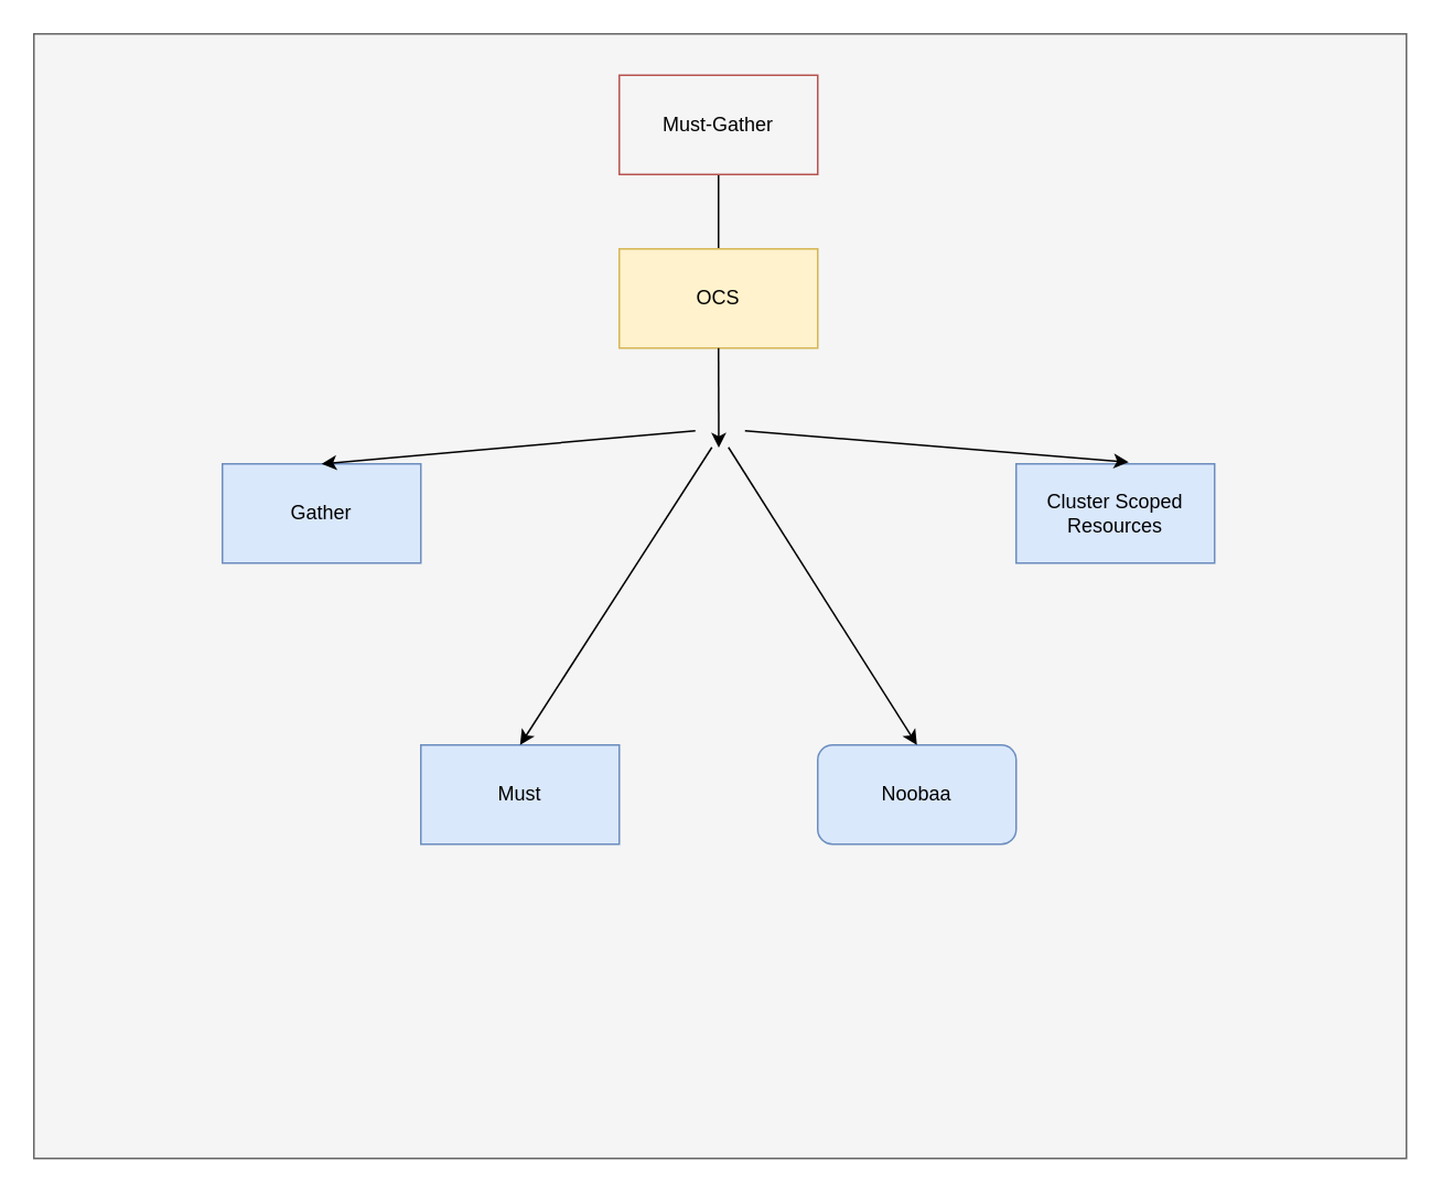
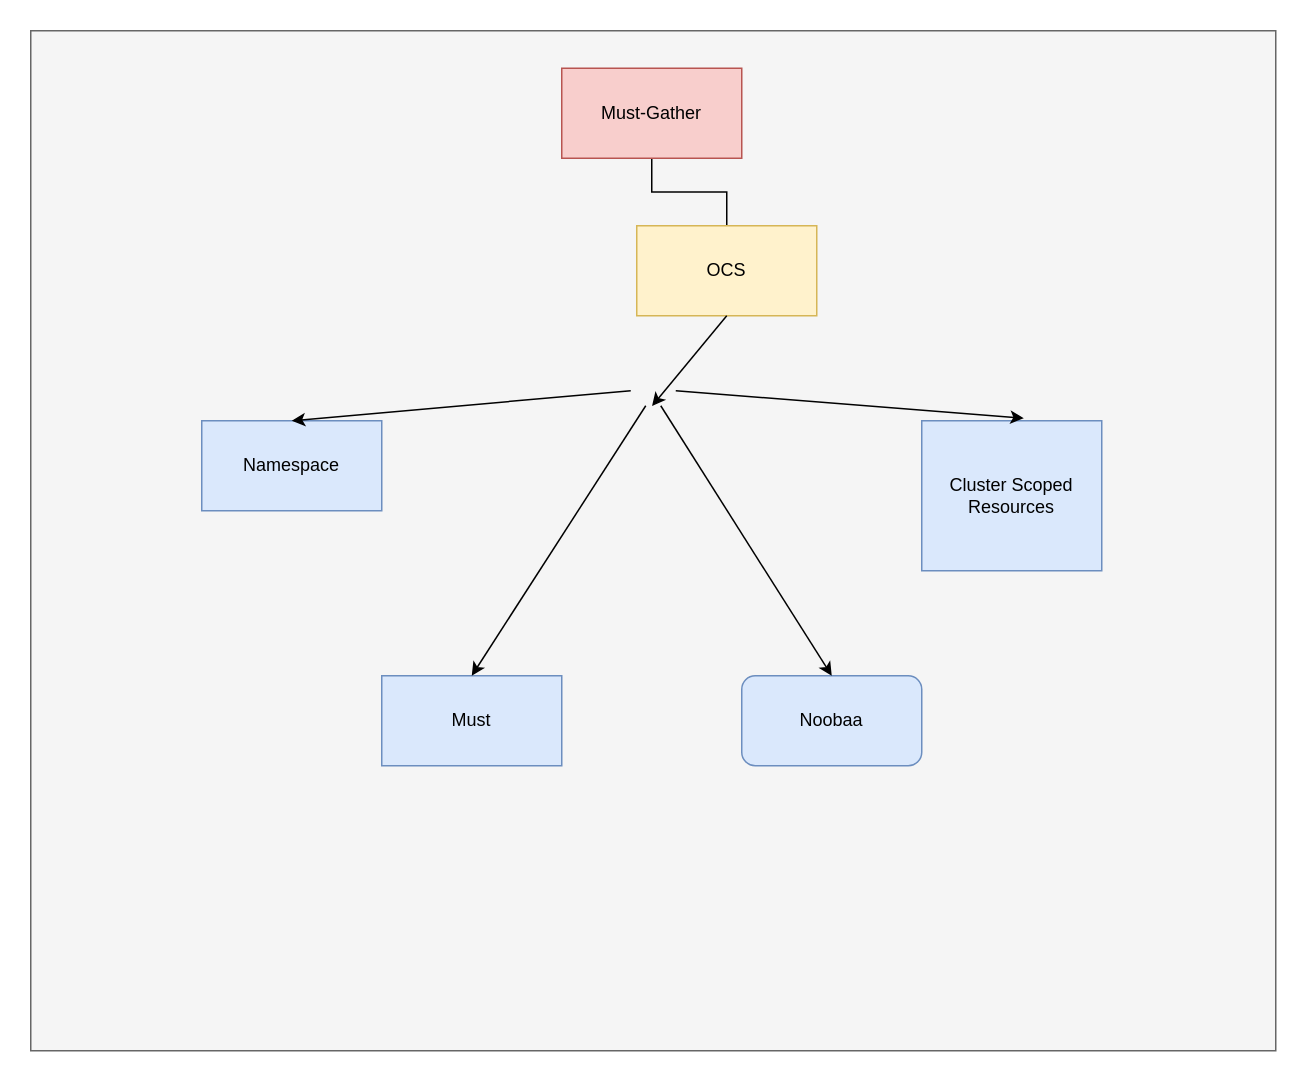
  <mxCell id="0" />
  <mxCell id="1" parent="0" />
  <mxCell id="2" value="" style="rounded=0;whiteSpace=wrap;html=1;fillColor=#f5f5f5;strokeColor=#666666;fontColor=#333333;" vertex="1" parent="1"><mxGeometry y="20" width="830" height="680" as="geometry" x="20" /></mxCell>
  <mxCell id="3" value="" style="edgeStyle=orthogonalEdgeStyle;rounded=0;orthogonalLoop=1;jettySize=auto;html=1;endArrow=none;" edge="1" parent="1" source="4" target="5"><mxGeometry relative="1" as="geometry" /></mxCell>
- <mxCell id="4" value="Must-Gather" style="rounded=0;whiteSpace=wrap;html=1;fillColor=#f5f5f5;strokeColor=#b85450;" vertex="1" parent="1"><mxGeometry x="374" y="45" width="120" height="60" as="geometry" /></mxCell>
- <mxCell id="5" value="OCS" style="rounded=0;whiteSpace=wrap;html=1;fillColor=#fff2cc;strokeColor=#d6b656;" vertex="1" parent="1"><mxGeometry x="374" y="150" width="120" height="60" as="geometry" /></mxCell>
- <mxCell id="6" value="Gather" style="rounded=0;whiteSpace=wrap;html=1;fillColor=#dae8fc;strokeColor=#6c8ebf;" vertex="1" parent="1"><mxGeometry x="134" y="280" width="120" height="60" as="geometry" /></mxCell>
- <mxCell id="7" value="Cluster Scoped&lt;br&gt;Resources" style="rounded=0;whiteSpace=wrap;html=1;fillColor=#dae8fc;strokeColor=#6c8ebf;" vertex="1" parent="1"><mxGeometry x="614" y="280" width="120" height="60" as="geometry" /></mxCell>
+ <mxCell id="4" value="Must-Gather" style="rounded=0;whiteSpace=wrap;html=1;fillColor=#f8cecc;strokeColor=#b85450;" vertex="1" parent="1"><mxGeometry x="374" y="45" width="120" height="60" as="geometry" /></mxCell>
+ <mxCell id="5" value="OCS" style="rounded=0;whiteSpace=wrap;html=1;fillColor=#fff2cc;strokeColor=#d6b656;" vertex="1" parent="1"><mxGeometry x="424" y="150" width="120" height="60" as="geometry" /></mxCell>
+ <mxCell id="6" value="Namespace" style="rounded=0;whiteSpace=wrap;html=1;fillColor=#dae8fc;strokeColor=#6c8ebf;" vertex="1" parent="1"><mxGeometry x="134" y="280" width="120" height="60" as="geometry" /></mxCell>
+ <mxCell id="7" value="Cluster Scoped&lt;br&gt;Resources" style="rounded=0;whiteSpace=wrap;html=1;fillColor=#dae8fc;strokeColor=#6c8ebf;" vertex="1" parent="1"><mxGeometry x="614" y="280" width="120" height="100" as="geometry" /></mxCell>
  <mxCell id="8" value="Must" style="rounded=0;whiteSpace=wrap;html=1;fillColor=#dae8fc;strokeColor=#6c8ebf;" vertex="1" parent="1"><mxGeometry x="254" y="450" width="120" height="60" as="geometry" /></mxCell>
  <mxCell id="9" value="Noobaa" style="whiteSpace=wrap;html=1;fillColor=#dae8fc;strokeColor=#6c8ebf;rounded=1;" vertex="1" parent="1"><mxGeometry x="494" y="450" width="120" height="60" as="geometry" /></mxCell>
  <mxCell id="10" value="" style="endArrow=classic;html=1;exitX=0.5;exitY=1;exitDx=0;exitDy=0;entryX=0.499;entryY=0.368;entryDx=0;entryDy=0;entryPerimeter=0;" edge="1" parent="1" source="5" target="2"><mxGeometry width="50" height="50" relative="1" as="geometry"><mxPoint x="410" y="350" as="sourcePoint" /><mxPoint x="460" y="300" as="targetPoint" /></mxGeometry></mxCell>
  <mxCell id="11" value="" style="endArrow=classic;html=1;entryX=0.5;entryY=0;entryDx=0;entryDy=0;" edge="1" parent="1" target="6"><mxGeometry width="50" height="50" relative="1" as="geometry"><mxPoint x="420" y="260" as="sourcePoint" /><mxPoint x="460" y="300" as="targetPoint" /></mxGeometry></mxCell>
  <mxCell id="12" value="" style="endArrow=classic;html=1;entryX=0.5;entryY=0;entryDx=0;entryDy=0;" edge="1" parent="1" target="8"><mxGeometry width="50" height="50" relative="1" as="geometry"><mxPoint x="430" y="270" as="sourcePoint" /><mxPoint x="460" y="300" as="targetPoint" /></mxGeometry></mxCell>
  <mxCell id="13" value="" style="endArrow=classic;html=1;entryX=0.567;entryY=-0.017;entryDx=0;entryDy=0;entryPerimeter=0;" edge="1" parent="1" target="7"><mxGeometry width="50" height="50" relative="1" as="geometry"><mxPoint x="450" y="260" as="sourcePoint" /><mxPoint x="460" y="300" as="targetPoint" /></mxGeometry></mxCell>
  <mxCell id="14" value="" style="endArrow=classic;html=1;entryX=0.5;entryY=0;entryDx=0;entryDy=0;" edge="1" parent="1" target="9"><mxGeometry width="50" height="50" relative="1" as="geometry"><mxPoint x="440" y="270" as="sourcePoint" /><mxPoint x="460" y="300" as="targetPoint" /></mxGeometry></mxCell>
